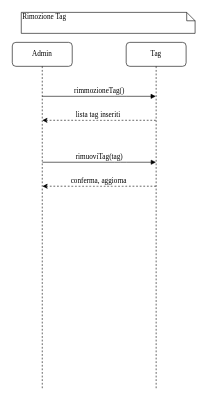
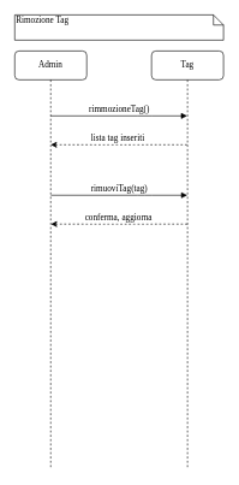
  <mxCell id="0" />
  <mxCell id="1" parent="0" />
  <mxCell id="2" value="Tag" style="shape=umlLifeline;perimeter=lifelinePerimeter;whiteSpace=wrap;html=1;container=1;collapsible=0;recursiveResize=0;outlineConnect=0;rounded=1;shadow=0;comic=0;labelBackgroundColor=none;strokeWidth=1;fontFamily=Verdana;fontSize=12;align=center;" parent="1" vertex="1"><mxGeometry x="210" y="70" width="100" height="580" as="geometry" /></mxCell>
  <mxCell id="3" value="Admin" style="shape=umlLifeline;perimeter=lifelinePerimeter;whiteSpace=wrap;html=1;container=1;collapsible=0;recursiveResize=0;outlineConnect=0;rounded=1;shadow=0;comic=0;labelBackgroundColor=none;strokeWidth=1;fontFamily=Verdana;fontSize=12;align=center;" parent="1" vertex="1"><mxGeometry x="20" y="70" width="100" height="580" as="geometry" /></mxCell>
- <mxCell id="4" value="Rimozione Tag" style="shape=note;whiteSpace=wrap;html=1;size=14;verticalAlign=top;align=left;spacingTop=-6;rounded=0;shadow=0;comic=0;labelBackgroundColor=none;strokeWidth=1;fontFamily=Verdana;fontSize=12" parent="1" vertex="1"><mxGeometry x="35" y="20" width="290" height="35" as="geometry" /></mxCell>
+ <mxCell id="4" value="Rimozione Tag" style="shape=note;whiteSpace=wrap;html=1;size=14;verticalAlign=top;align=left;spacingTop=-6;rounded=0;shadow=0;comic=0;labelBackgroundColor=none;strokeWidth=1;fontFamily=Verdana;fontSize=12" parent="1" vertex="1"><mxGeometry x="20" y="20" width="290" height="35" as="geometry" /></mxCell>
  <mxCell id="5" value="" style="endArrow=none;dashed=1;html=1;startArrow=classic;startFill=1;" parent="1" target="2" edge="1"><mxGeometry width="50" height="50" relative="1" as="geometry"><mxPoint x="70" y="200" as="sourcePoint" /><mxPoint x="229.5" y="200" as="targetPoint" /><Array as="points"><mxPoint x="160" y="200" /><mxPoint x="180.5" y="200" /></Array></mxGeometry></mxCell>
  <mxCell id="6" value="lista tag inseriti" style="edgeLabel;html=1;align=center;verticalAlign=middle;resizable=0;points=[];fontSize=12;fontFamily=Verdana;" parent="5" vertex="1" connectable="0"><mxGeometry x="-0.1" y="3" relative="1" as="geometry"><mxPoint x="7.75" y="-7" as="offset" /></mxGeometry></mxCell>
  <mxCell id="7" value="rimmozioneTag()" style="html=1;verticalAlign=bottom;endArrow=block;labelBackgroundColor=none;fontFamily=Verdana;fontSize=12;edgeStyle=elbowEdgeStyle;elbow=vertical;" parent="1" target="2" edge="1"><mxGeometry x="0.003" relative="1" as="geometry"><mxPoint x="70" y="160" as="sourcePoint" /><mxPoint x="229.5" y="160" as="targetPoint" /><Array as="points"><mxPoint x="200" y="160" /><mxPoint x="200" y="150" /><mxPoint x="200" y="140" /></Array><mxPoint as="offset" /></mxGeometry></mxCell>
  <mxCell id="8" value="rimuoviTag(tag)" style="html=1;verticalAlign=bottom;endArrow=block;labelBackgroundColor=none;fontFamily=Verdana;fontSize=12;edgeStyle=elbowEdgeStyle;elbow=vertical;" parent="1" edge="1"><mxGeometry x="0.003" relative="1" as="geometry"><mxPoint x="70.25" y="270" as="sourcePoint" /><mxPoint x="259.75" y="270" as="targetPoint" /><Array as="points"><mxPoint x="200.25" y="270" /><mxPoint x="200.25" y="260" /><mxPoint x="200.25" y="250" /></Array><mxPoint as="offset" /></mxGeometry></mxCell>
  <mxCell id="9" value="" style="endArrow=none;dashed=1;html=1;startArrow=classic;startFill=1;" parent="1" edge="1"><mxGeometry width="50" height="50" relative="1" as="geometry"><mxPoint x="70.25" y="310" as="sourcePoint" /><mxPoint x="259.75" y="310" as="targetPoint" /><Array as="points"><mxPoint x="160.25" y="310" /><mxPoint x="180.75" y="310" /></Array></mxGeometry></mxCell>
  <mxCell id="10" value="conferma, aggiorna" style="edgeLabel;html=1;align=center;verticalAlign=middle;resizable=0;points=[];fontSize=12;fontFamily=Verdana;" parent="9" vertex="1" connectable="0"><mxGeometry x="-0.1" y="3" relative="1" as="geometry"><mxPoint x="7.75" y="-7" as="offset" /></mxGeometry></mxCell>
